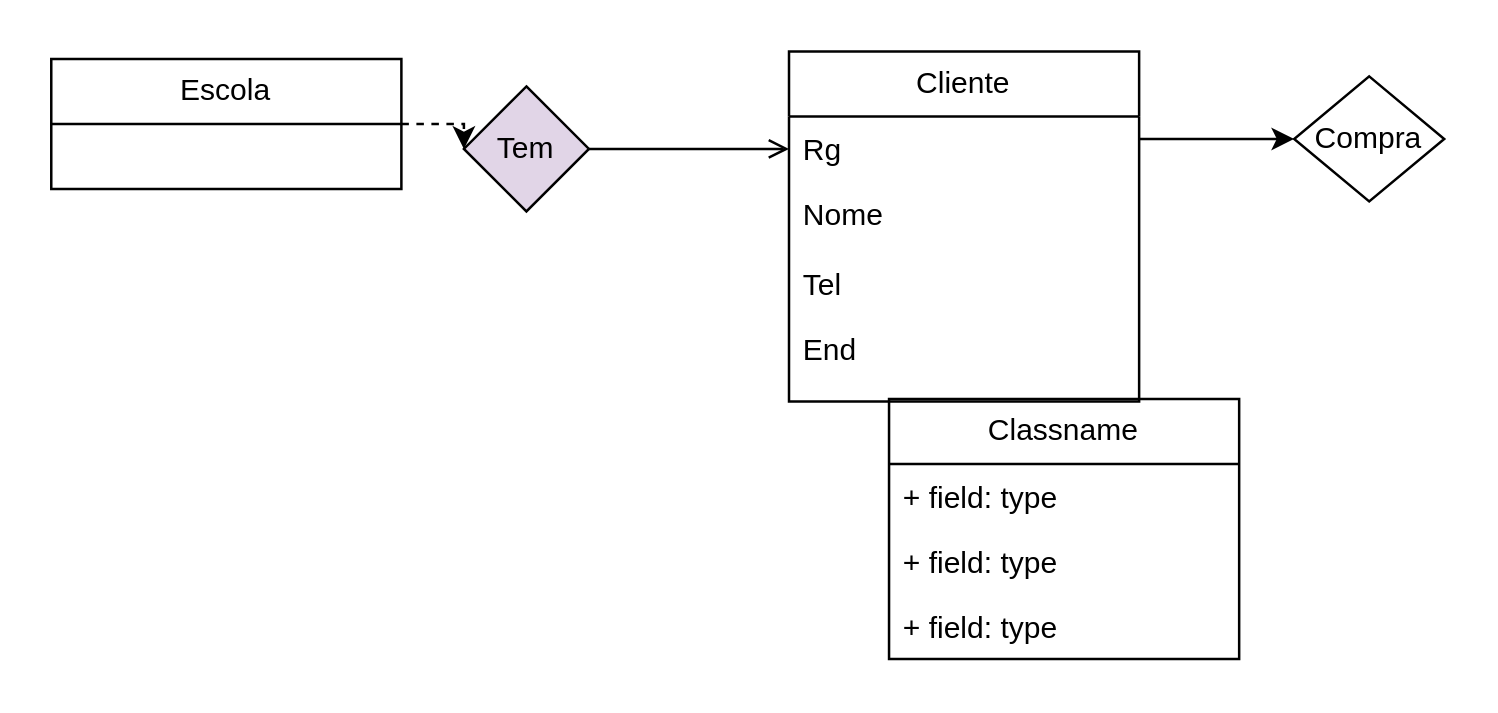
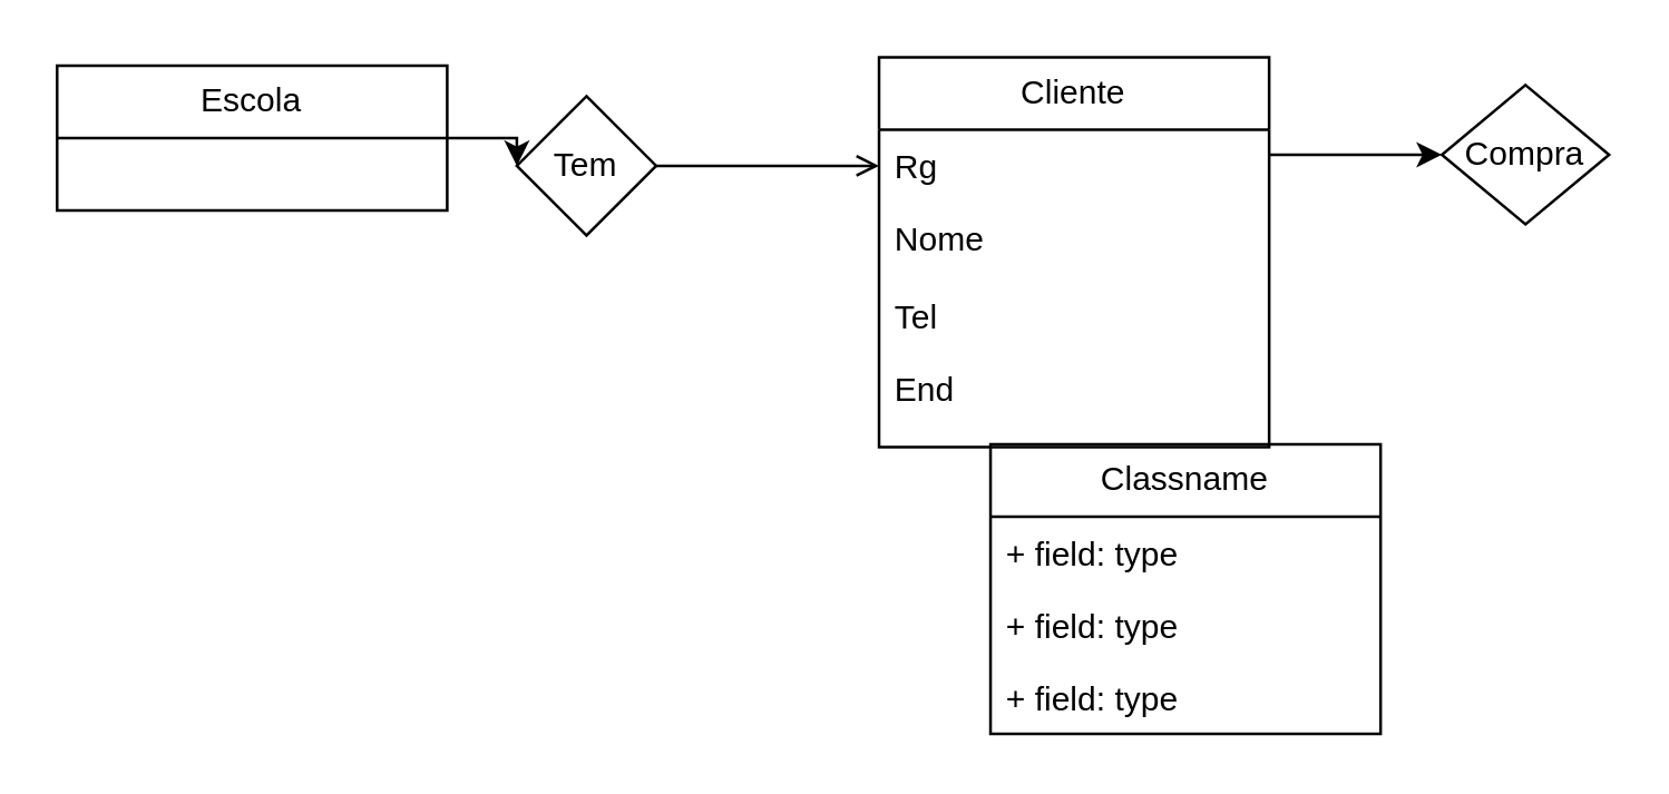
  <mxCell id="0" />
  <mxCell id="1" parent="0" />
  <mxCell id="2" style="edgeStyle=orthogonalEdgeStyle;rounded=0;orthogonalLoop=1;jettySize=auto;html=1;exitX=1;exitY=0.5;exitDx=0;exitDy=0;entryX=0;entryY=0.5;entryDx=0;entryDy=0;endArrow=open;" edge="1" parent="1" source="3" target="8"><mxGeometry relative="1" as="geometry" /></mxCell>
- <mxCell id="3" value="Tem" style="rhombus;whiteSpace=wrap;html=1;fillColor=#e1d5e7;" vertex="1" parent="1"><mxGeometry x="185" y="34" width="50" height="50" as="geometry" /></mxCell>
- <mxCell id="4" style="edgeStyle=orthogonalEdgeStyle;rounded=0;orthogonalLoop=1;jettySize=auto;html=1;exitX=1;exitY=0.5;exitDx=0;exitDy=0;entryX=0;entryY=0.5;entryDx=0;entryDy=0;dashed=1;" edge="1" parent="1" source="5" target="3"><mxGeometry relative="1" as="geometry" /></mxCell>
+ <mxCell id="3" value="Tem" style="rhombus;whiteSpace=wrap;html=1;" vertex="1" parent="1"><mxGeometry x="185" y="34" width="50" height="50" as="geometry" /></mxCell>
+ <mxCell id="4" style="edgeStyle=orthogonalEdgeStyle;rounded=0;orthogonalLoop=1;jettySize=auto;html=1;exitX=1;exitY=0.5;exitDx=0;exitDy=0;entryX=0;entryY=0.5;entryDx=0;entryDy=0;" edge="1" parent="1" source="5" target="3"><mxGeometry relative="1" as="geometry" /></mxCell>
  <mxCell id="5" value="Escola" style="swimlane;fontStyle=0;childLayout=stackLayout;horizontal=1;startSize=26;fillColor=none;horizontalStack=0;resizeParent=1;resizeParentMax=0;resizeLast=0;collapsible=1;marginBottom=0;whiteSpace=wrap;html=1;" vertex="1" parent="1"><mxGeometry x="20" y="23" width="140" height="52" as="geometry" /></mxCell>
  <mxCell id="6" style="edgeStyle=orthogonalEdgeStyle;rounded=0;orthogonalLoop=1;jettySize=auto;html=1;exitX=1;exitY=0.25;exitDx=0;exitDy=0;entryX=0;entryY=0.5;entryDx=0;entryDy=0;" edge="1" parent="1" source="7" target="12"><mxGeometry relative="1" as="geometry" /></mxCell>
  <mxCell id="7" value="Cliente" style="swimlane;fontStyle=0;childLayout=stackLayout;horizontal=1;startSize=26;fillColor=none;horizontalStack=0;resizeParent=1;resizeParentMax=0;resizeLast=0;collapsible=1;marginBottom=0;whiteSpace=wrap;html=1;" vertex="1" parent="1"><mxGeometry x="315" y="20" width="140" height="140" as="geometry" /></mxCell>
  <mxCell id="8" value="Rg" style="text;strokeColor=none;fillColor=none;align=left;verticalAlign=top;spacingLeft=4;spacingRight=4;overflow=hidden;rotatable=0;points=[[0,0.5],[1,0.5]];portConstraint=eastwest;whiteSpace=wrap;html=1;" vertex="1" parent="7"><mxGeometry y="26" width="140" height="26" as="geometry" /></mxCell>
  <mxCell id="9" value="Nome" style="text;strokeColor=none;fillColor=none;align=left;verticalAlign=top;spacingLeft=4;spacingRight=4;overflow=hidden;rotatable=0;points=[[0,0.5],[1,0.5]];portConstraint=eastwest;whiteSpace=wrap;html=1;" vertex="1" parent="7"><mxGeometry y="52" width="140" height="28" as="geometry" /></mxCell>
  <mxCell id="10" value="Tel" style="text;strokeColor=none;fillColor=none;align=left;verticalAlign=top;spacingLeft=4;spacingRight=4;overflow=hidden;rotatable=0;points=[[0,0.5],[1,0.5]];portConstraint=eastwest;whiteSpace=wrap;html=1;" vertex="1" parent="7"><mxGeometry y="80" width="140" height="60" as="geometry" /></mxCell>
  <mxCell id="11" value="End" style="text;strokeColor=none;fillColor=none;align=left;verticalAlign=top;spacingLeft=4;spacingRight=4;overflow=hidden;rotatable=0;points=[[0,0.5],[1,0.5]];portConstraint=eastwest;whiteSpace=wrap;html=1;" vertex="1" parent="1"><mxGeometry x="315" y="126" width="140" height="26" as="geometry" /></mxCell>
  <mxCell id="12" value="Compra" style="rhombus;whiteSpace=wrap;html=1;" vertex="1" parent="1"><mxGeometry x="517" y="30" width="60" height="50" as="geometry" /></mxCell>
  <mxCell id="13" value="Classname" style="swimlane;fontStyle=0;childLayout=stackLayout;horizontal=1;startSize=26;fillColor=none;horizontalStack=0;resizeParent=1;resizeParentMax=0;resizeLast=0;collapsible=1;marginBottom=0;whiteSpace=wrap;html=1;" vertex="1" parent="1"><mxGeometry x="355" y="159" width="140" height="104" as="geometry" /></mxCell>
  <mxCell id="14" value="+ field: type" style="text;strokeColor=none;fillColor=none;align=left;verticalAlign=top;spacingLeft=4;spacingRight=4;overflow=hidden;rotatable=0;points=[[0,0.5],[1,0.5]];portConstraint=eastwest;whiteSpace=wrap;html=1;" vertex="1" parent="13"><mxGeometry y="26" width="140" height="26" as="geometry" /></mxCell>
  <mxCell id="15" value="+ field: type" style="text;strokeColor=none;fillColor=none;align=left;verticalAlign=top;spacingLeft=4;spacingRight=4;overflow=hidden;rotatable=0;points=[[0,0.5],[1,0.5]];portConstraint=eastwest;whiteSpace=wrap;html=1;" vertex="1" parent="13"><mxGeometry y="52" width="140" height="26" as="geometry" /></mxCell>
  <mxCell id="16" value="+ field: type" style="text;strokeColor=none;fillColor=none;align=left;verticalAlign=top;spacingLeft=4;spacingRight=4;overflow=hidden;rotatable=0;points=[[0,0.5],[1,0.5]];portConstraint=eastwest;whiteSpace=wrap;html=1;" vertex="1" parent="13"><mxGeometry y="78" width="140" height="26" as="geometry" /></mxCell>
